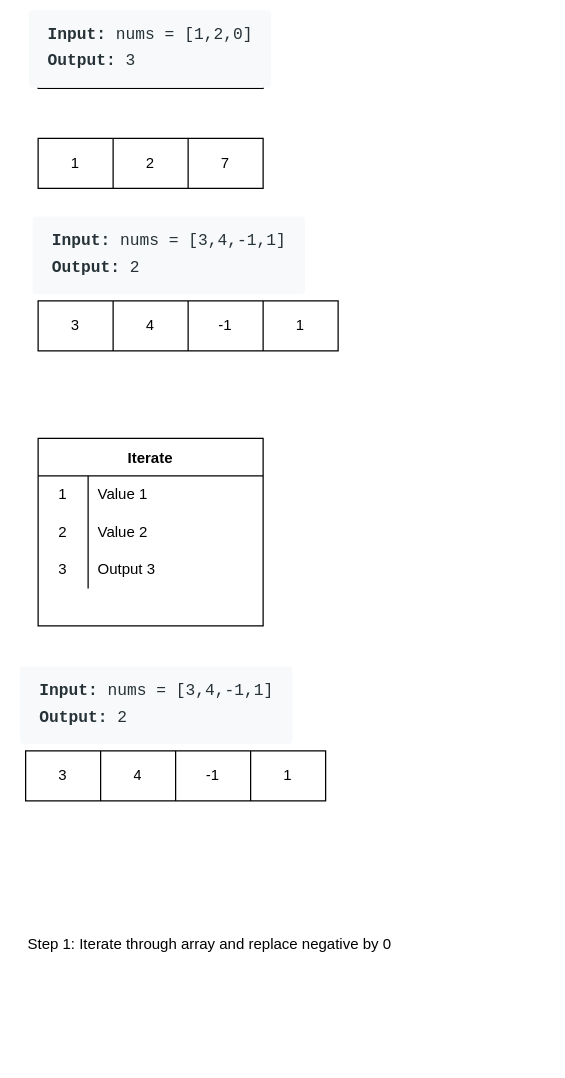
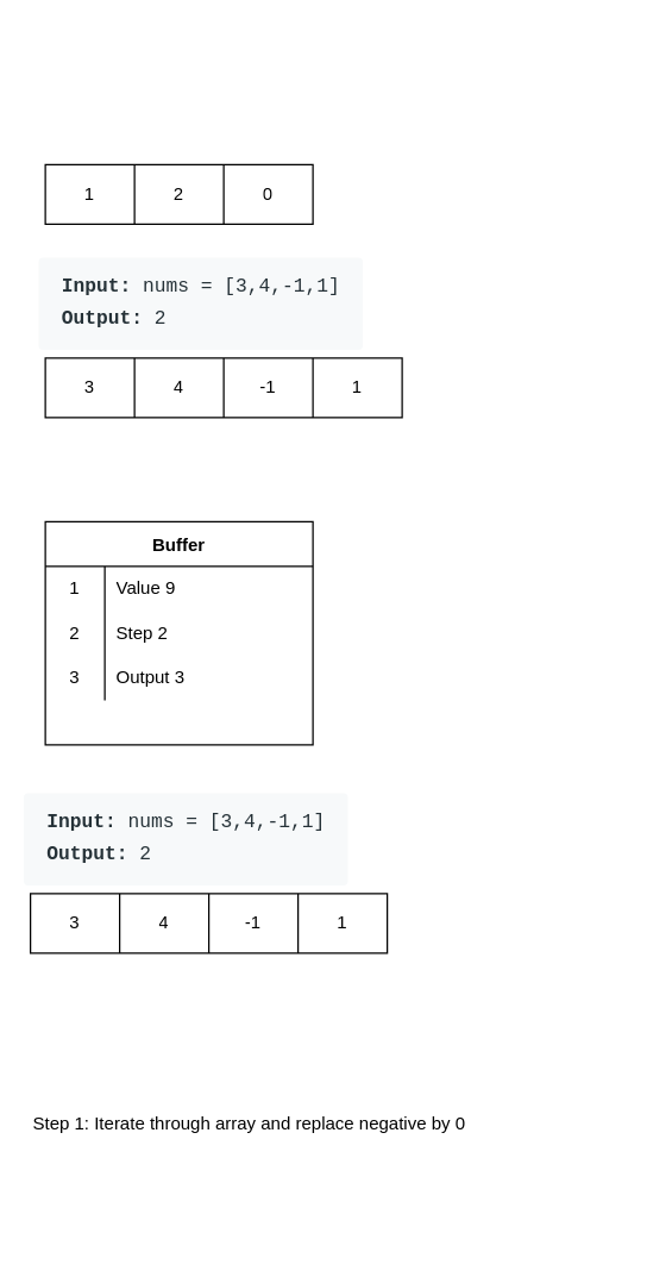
  <mxCell id="0" />
  <mxCell id="1" parent="0" />
- <mxCell id="2" value="&lt;pre style=&quot;box-sizing: border-box; font-family: SFMono-Regular, Consolas, &amp;quot;Liberation Mono&amp;quot;, Menlo, Courier, monospace; font-size: 13px; margin-top: 0px; margin-bottom: 1em; overflow: auto; background: rgb(247, 249, 250); padding: 10px 15px; color: rgb(38, 50, 56); line-height: 1.6; border-radius: 3px; text-align: start;&quot;&gt;&lt;span style=&quot;box-sizing: border-box; font-weight: bolder;&quot;&gt;Input:&lt;/span&gt; nums = [1,2,0]&lt;br/&gt;&lt;span style=&quot;box-sizing: border-box; font-weight: bolder;&quot;&gt;Output:&lt;/span&gt; 3&lt;/pre&gt;" style="rounded=0;whiteSpace=wrap;html=1;" parent="1" vertex="1"><mxGeometry x="30" y="20" width="180" height="50" as="geometry" /></mxCell>
  <mxCell id="3" value="" style="shape=table;startSize=0;container=1;collapsible=0;childLayout=tableLayout;" parent="1" vertex="1"><mxGeometry x="30" y="110" width="180" height="40" as="geometry" /></mxCell>
  <mxCell id="4" value="" style="shape=tableRow;horizontal=0;startSize=0;swimlaneHead=0;swimlaneBody=0;top=0;left=0;bottom=0;right=0;collapsible=0;dropTarget=0;fillColor=none;points=[[0,0.5],[1,0.5]];portConstraint=eastwest;" parent="3" vertex="1"><mxGeometry width="180" height="40" as="geometry" /></mxCell>
  <mxCell id="5" value="1" style="shape=partialRectangle;html=1;whiteSpace=wrap;connectable=0;overflow=hidden;fillColor=none;top=0;left=0;bottom=0;right=0;pointerEvents=1;" parent="4" vertex="1"><mxGeometry width="60" height="40" as="geometry"><mxRectangle width="60" height="40" as="alternateBounds" /></mxGeometry></mxCell>
  <mxCell id="6" value="2" style="shape=partialRectangle;html=1;whiteSpace=wrap;connectable=0;overflow=hidden;fillColor=none;top=0;left=0;bottom=0;right=0;pointerEvents=1;" parent="4" vertex="1"><mxGeometry x="60" width="60" height="40" as="geometry"><mxRectangle width="60" height="40" as="alternateBounds" /></mxGeometry></mxCell>
- <mxCell id="7" value="7" style="shape=partialRectangle;html=1;whiteSpace=wrap;connectable=0;overflow=hidden;fillColor=none;top=0;left=0;bottom=0;right=0;pointerEvents=1;" parent="4" vertex="1"><mxGeometry x="120" width="60" height="40" as="geometry"><mxRectangle width="60" height="40" as="alternateBounds" /></mxGeometry></mxCell>
+ <mxCell id="7" value="0" style="shape=partialRectangle;html=1;whiteSpace=wrap;connectable=0;overflow=hidden;fillColor=none;top=0;left=0;bottom=0;right=0;pointerEvents=1;" parent="4" vertex="1"><mxGeometry x="120" width="60" height="40" as="geometry"><mxRectangle width="60" height="40" as="alternateBounds" /></mxGeometry></mxCell>
  <mxCell id="8" value="&lt;pre style=&quot;box-sizing: border-box; font-family: SFMono-Regular, Consolas, &amp;quot;Liberation Mono&amp;quot;, Menlo, Courier, monospace; font-size: 13px; margin-top: 0px; margin-bottom: 1em; overflow: auto; background: rgb(247, 249, 250); padding: 10px 15px; color: rgb(38, 50, 56); line-height: 1.6; border-radius: 3px; text-align: start;&quot;&gt;&lt;span style=&quot;box-sizing: border-box; font-weight: bolder;&quot;&gt;Input:&lt;/span&gt; nums = [3,4,-1,1]&lt;br/&gt;&lt;span style=&quot;box-sizing: border-box; font-weight: bolder;&quot;&gt;Output:&lt;/span&gt; 2&lt;/pre&gt;" style="rounded=0;whiteSpace=wrap;html=1;" parent="1" vertex="1"><mxGeometry x="30" y="190" width="210" height="40" as="geometry" /></mxCell>
  <mxCell id="9" value="" style="shape=table;startSize=0;container=1;collapsible=0;childLayout=tableLayout;" parent="1" vertex="1"><mxGeometry x="30" y="240" width="240" height="40" as="geometry" /></mxCell>
  <mxCell id="10" value="" style="shape=tableRow;horizontal=0;startSize=0;swimlaneHead=0;swimlaneBody=0;top=0;left=0;bottom=0;right=0;collapsible=0;dropTarget=0;fillColor=none;points=[[0,0.5],[1,0.5]];portConstraint=eastwest;" parent="9" vertex="1"><mxGeometry width="240" height="40" as="geometry" /></mxCell>
  <mxCell id="11" value="3" style="shape=partialRectangle;html=1;whiteSpace=wrap;connectable=0;overflow=hidden;fillColor=none;top=0;left=0;bottom=0;right=0;pointerEvents=1;" parent="10" vertex="1"><mxGeometry width="60" height="40" as="geometry"><mxRectangle width="60" height="40" as="alternateBounds" /></mxGeometry></mxCell>
  <mxCell id="12" value="4" style="shape=partialRectangle;html=1;whiteSpace=wrap;connectable=0;overflow=hidden;fillColor=none;top=0;left=0;bottom=0;right=0;pointerEvents=1;" parent="10" vertex="1"><mxGeometry x="60" width="60" height="40" as="geometry"><mxRectangle width="60" height="40" as="alternateBounds" /></mxGeometry></mxCell>
  <mxCell id="13" value="-1" style="shape=partialRectangle;html=1;whiteSpace=wrap;connectable=0;overflow=hidden;fillColor=none;top=0;left=0;bottom=0;right=0;pointerEvents=1;" parent="10" vertex="1"><mxGeometry x="120" width="60" height="40" as="geometry"><mxRectangle width="60" height="40" as="alternateBounds" /></mxGeometry></mxCell>
  <mxCell id="14" value="1" style="shape=partialRectangle;html=1;whiteSpace=wrap;connectable=0;overflow=hidden;fillColor=none;top=0;left=0;bottom=0;right=0;pointerEvents=1;" parent="10" vertex="1"><mxGeometry x="180" width="60" height="40" as="geometry"><mxRectangle width="60" height="40" as="alternateBounds" /></mxGeometry></mxCell>
- <mxCell id="15" value="Iterate" style="shape=table;startSize=30;container=1;collapsible=0;childLayout=tableLayout;fixedRows=1;rowLines=0;fontStyle=1;" parent="1" vertex="1"><mxGeometry x="30" y="350" width="180" height="150" as="geometry" /></mxCell>
+ <mxCell id="15" value="Buffer" style="shape=table;startSize=30;container=1;collapsible=0;childLayout=tableLayout;fixedRows=1;rowLines=0;fontStyle=1;" parent="1" vertex="1"><mxGeometry x="30" y="350" width="180" height="150" as="geometry" /></mxCell>
  <mxCell id="16" value="" style="shape=tableRow;horizontal=0;startSize=0;swimlaneHead=0;swimlaneBody=0;top=0;left=0;bottom=0;right=0;collapsible=0;dropTarget=0;fillColor=none;points=[[0,0.5],[1,0.5]];portConstraint=eastwest;" parent="15" vertex="1"><mxGeometry y="30" width="180" height="30" as="geometry" /></mxCell>
  <mxCell id="17" value="1" style="shape=partialRectangle;html=1;whiteSpace=wrap;connectable=0;fillColor=none;top=0;left=0;bottom=0;right=0;overflow=hidden;pointerEvents=1;" parent="16" vertex="1"><mxGeometry width="40" height="30" as="geometry"><mxRectangle width="40" height="30" as="alternateBounds" /></mxGeometry></mxCell>
- <mxCell id="18" value="Value 1" style="shape=partialRectangle;html=1;whiteSpace=wrap;connectable=0;fillColor=none;top=0;left=0;bottom=0;right=0;align=left;spacingLeft=6;overflow=hidden;" parent="16" vertex="1"><mxGeometry x="40" width="140" height="30" as="geometry"><mxRectangle width="140" height="30" as="alternateBounds" /></mxGeometry></mxCell>
+ <mxCell id="18" value="Value 9" style="shape=partialRectangle;html=1;whiteSpace=wrap;connectable=0;fillColor=none;top=0;left=0;bottom=0;right=0;align=left;spacingLeft=6;overflow=hidden;" parent="16" vertex="1"><mxGeometry x="40" width="140" height="30" as="geometry"><mxRectangle width="140" height="30" as="alternateBounds" /></mxGeometry></mxCell>
  <mxCell id="19" value="" style="shape=tableRow;horizontal=0;startSize=0;swimlaneHead=0;swimlaneBody=0;top=0;left=0;bottom=0;right=0;collapsible=0;dropTarget=0;fillColor=none;points=[[0,0.5],[1,0.5]];portConstraint=eastwest;" parent="15" vertex="1"><mxGeometry y="60" width="180" height="30" as="geometry" /></mxCell>
  <mxCell id="20" value="2" style="shape=partialRectangle;html=1;whiteSpace=wrap;connectable=0;fillColor=none;top=0;left=0;bottom=0;right=0;overflow=hidden;" parent="19" vertex="1"><mxGeometry width="40" height="30" as="geometry"><mxRectangle width="40" height="30" as="alternateBounds" /></mxGeometry></mxCell>
- <mxCell id="21" value="Value 2" style="shape=partialRectangle;html=1;whiteSpace=wrap;connectable=0;fillColor=none;top=0;left=0;bottom=0;right=0;align=left;spacingLeft=6;overflow=hidden;" parent="19" vertex="1"><mxGeometry x="40" width="140" height="30" as="geometry"><mxRectangle width="140" height="30" as="alternateBounds" /></mxGeometry></mxCell>
+ <mxCell id="21" value="Step 2" style="shape=partialRectangle;html=1;whiteSpace=wrap;connectable=0;fillColor=none;top=0;left=0;bottom=0;right=0;align=left;spacingLeft=6;overflow=hidden;" parent="19" vertex="1"><mxGeometry x="40" width="140" height="30" as="geometry"><mxRectangle width="140" height="30" as="alternateBounds" /></mxGeometry></mxCell>
  <mxCell id="22" value="" style="shape=tableRow;horizontal=0;startSize=0;swimlaneHead=0;swimlaneBody=0;top=0;left=0;bottom=0;right=0;collapsible=0;dropTarget=0;fillColor=none;points=[[0,0.5],[1,0.5]];portConstraint=eastwest;" parent="15" vertex="1"><mxGeometry y="90" width="180" height="30" as="geometry" /></mxCell>
  <mxCell id="23" value="3" style="shape=partialRectangle;html=1;whiteSpace=wrap;connectable=0;fillColor=none;top=0;left=0;bottom=0;right=0;overflow=hidden;" parent="22" vertex="1"><mxGeometry width="40" height="30" as="geometry"><mxRectangle width="40" height="30" as="alternateBounds" /></mxGeometry></mxCell>
  <mxCell id="24" value="Output 3" style="shape=partialRectangle;html=1;whiteSpace=wrap;connectable=0;fillColor=none;top=0;left=0;bottom=0;right=0;align=left;spacingLeft=6;overflow=hidden;" parent="22" vertex="1"><mxGeometry x="40" width="140" height="30" as="geometry"><mxRectangle width="140" height="30" as="alternateBounds" /></mxGeometry></mxCell>
  <mxCell id="25" value="&lt;pre style=&quot;box-sizing: border-box; font-family: SFMono-Regular, Consolas, &amp;quot;Liberation Mono&amp;quot;, Menlo, Courier, monospace; font-size: 13px; margin-top: 0px; margin-bottom: 1em; overflow: auto; background: rgb(247, 249, 250); padding: 10px 15px; color: rgb(38, 50, 56); line-height: 1.6; border-radius: 3px; text-align: start;&quot;&gt;&lt;span style=&quot;box-sizing: border-box; font-weight: bolder;&quot;&gt;Input:&lt;/span&gt; nums = [3,4,-1,1]&lt;br/&gt;&lt;span style=&quot;box-sizing: border-box; font-weight: bolder;&quot;&gt;Output:&lt;/span&gt; 2&lt;/pre&gt;" style="rounded=0;whiteSpace=wrap;html=1;" vertex="1" parent="1"><mxGeometry x="20" y="550" width="210" height="40" as="geometry" /></mxCell>
  <mxCell id="26" value="" style="shape=table;startSize=0;container=1;collapsible=0;childLayout=tableLayout;" vertex="1" parent="1"><mxGeometry x="20" y="600" width="240" height="40" as="geometry" /></mxCell>
  <mxCell id="27" value="" style="shape=tableRow;horizontal=0;startSize=0;swimlaneHead=0;swimlaneBody=0;top=0;left=0;bottom=0;right=0;collapsible=0;dropTarget=0;fillColor=none;points=[[0,0.5],[1,0.5]];portConstraint=eastwest;" vertex="1" parent="26"><mxGeometry width="240" height="40" as="geometry" /></mxCell>
  <mxCell id="28" value="3" style="shape=partialRectangle;html=1;whiteSpace=wrap;connectable=0;overflow=hidden;fillColor=none;top=0;left=0;bottom=0;right=0;pointerEvents=1;" vertex="1" parent="27"><mxGeometry width="60" height="40" as="geometry"><mxRectangle width="60" height="40" as="alternateBounds" /></mxGeometry></mxCell>
  <mxCell id="29" value="4" style="shape=partialRectangle;html=1;whiteSpace=wrap;connectable=0;overflow=hidden;fillColor=none;top=0;left=0;bottom=0;right=0;pointerEvents=1;" vertex="1" parent="27"><mxGeometry x="60" width="60" height="40" as="geometry"><mxRectangle width="60" height="40" as="alternateBounds" /></mxGeometry></mxCell>
  <mxCell id="30" value="-1" style="shape=partialRectangle;html=1;whiteSpace=wrap;connectable=0;overflow=hidden;fillColor=none;top=0;left=0;bottom=0;right=0;pointerEvents=1;" vertex="1" parent="27"><mxGeometry x="120" width="60" height="40" as="geometry"><mxRectangle width="60" height="40" as="alternateBounds" /></mxGeometry></mxCell>
  <mxCell id="31" value="1" style="shape=partialRectangle;html=1;whiteSpace=wrap;connectable=0;overflow=hidden;fillColor=none;top=0;left=0;bottom=0;right=0;pointerEvents=1;" vertex="1" parent="27"><mxGeometry x="180" width="60" height="40" as="geometry"><mxRectangle width="60" height="40" as="alternateBounds" /></mxGeometry></mxCell>
  <mxCell id="32" value="Step 1: Iterate through array and replace negative by 0&lt;br&gt;" style="text;html=1;strokeColor=none;fillColor=none;align=left;verticalAlign=middle;whiteSpace=wrap;rounded=0;" vertex="1" parent="1"><mxGeometry x="20" y="670" width="410" height="170" as="geometry" /></mxCell>
